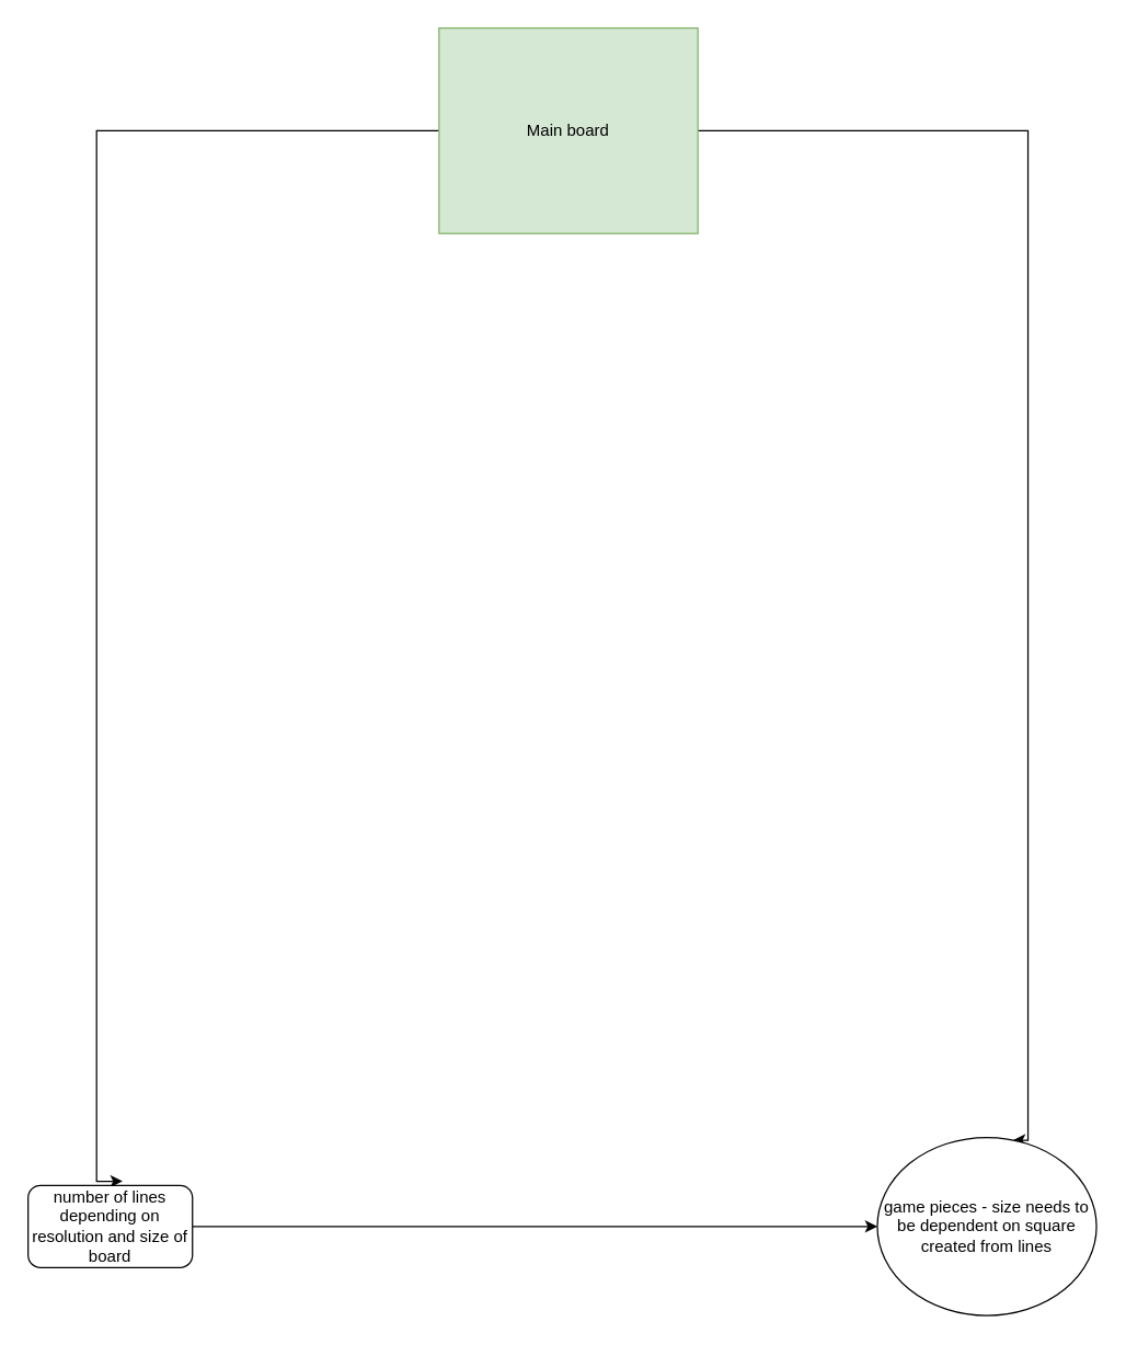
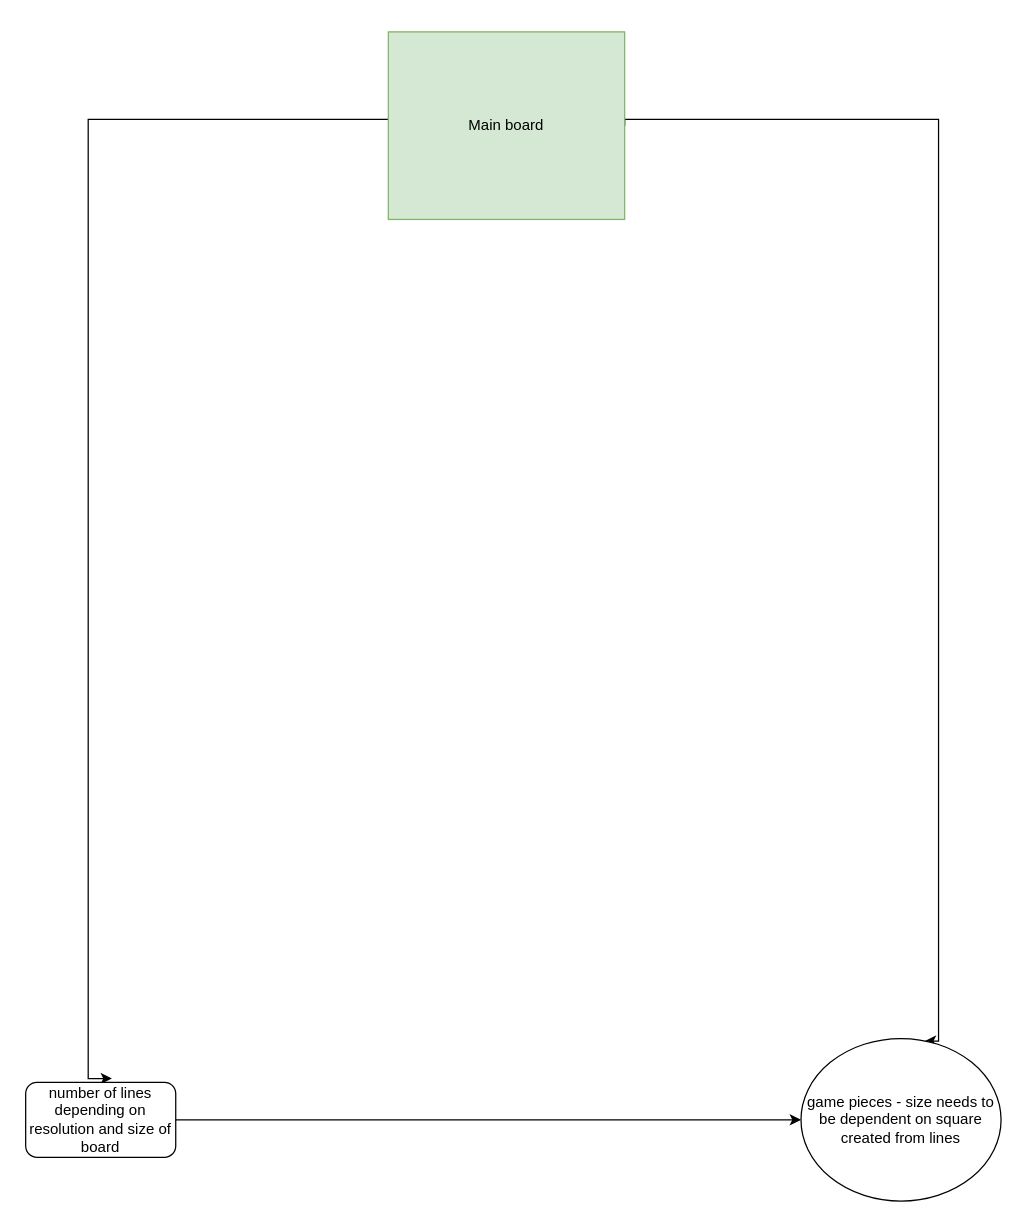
  <mxCell id="0" />
  <mxCell id="1" parent="0" />
  <mxCell id="2" style="edgeStyle=orthogonalEdgeStyle;rounded=0;orthogonalLoop=1;jettySize=auto;html=1;fontFamily=Helvetica;entryX=0.575;entryY=-0.05;entryDx=0;entryDy=0;entryPerimeter=0;" edge="1" parent="1" source="4" target="6"><mxGeometry relative="1" as="geometry"><mxPoint x="220" y="300" as="targetPoint" /><Array as="points"><mxPoint x="70" y="95" /><mxPoint x="70" y="862" /></Array></mxGeometry></mxCell>
  <mxCell id="3" style="edgeStyle=orthogonalEdgeStyle;rounded=0;orthogonalLoop=1;jettySize=auto;html=1;exitX=1;exitY=0.5;exitDx=0;exitDy=0;fontFamily=Helvetica;entryX=0.619;entryY=0.015;entryDx=0;entryDy=0;entryPerimeter=0;" edge="1" parent="1" source="4" target="7"><mxGeometry relative="1" as="geometry"><mxPoint x="630" y="330" as="targetPoint" /><Array as="points"><mxPoint x="750" y="95" /><mxPoint x="750" y="832" /></Array></mxGeometry></mxCell>
- <mxCell id="4" value="Main board" style="rounded=0;whiteSpace=wrap;html=1;fillColor=#d5e8d4;strokeColor=#82b366;fontFamily=Helvetica;" vertex="1" parent="1"><mxGeometry x="320" y="20" width="189" height="150" as="geometry" /></mxCell>
+ <mxCell id="4" value="Main board" style="rounded=0;whiteSpace=wrap;html=1;fillColor=#d5e8d4;strokeColor=#82b366;fontFamily=Helvetica;" vertex="1" parent="1"><mxGeometry x="310" y="25" width="189" height="150" as="geometry" /></mxCell>
  <mxCell id="5" style="edgeStyle=orthogonalEdgeStyle;rounded=0;orthogonalLoop=1;jettySize=auto;html=1;exitX=1;exitY=0.5;exitDx=0;exitDy=0;entryX=0;entryY=0.5;entryDx=0;entryDy=0;fontFamily=Helvetica;" edge="1" parent="1" source="6" target="7"><mxGeometry relative="1" as="geometry" /></mxCell>
  <mxCell id="6" value="number of lines depending on resolution and size of board" style="rounded=1;whiteSpace=wrap;html=1;fontFamily=Helvetica;" vertex="1" parent="1"><mxGeometry x="20" y="865" width="120" height="60" as="geometry" /></mxCell>
  <mxCell id="7" value="game pieces - size needs to be dependent on square created from lines" style="ellipse;whiteSpace=wrap;html=1;fontFamily=Helvetica;" vertex="1" parent="1"><mxGeometry x="640" y="830" width="160" height="130" as="geometry" /></mxCell>
